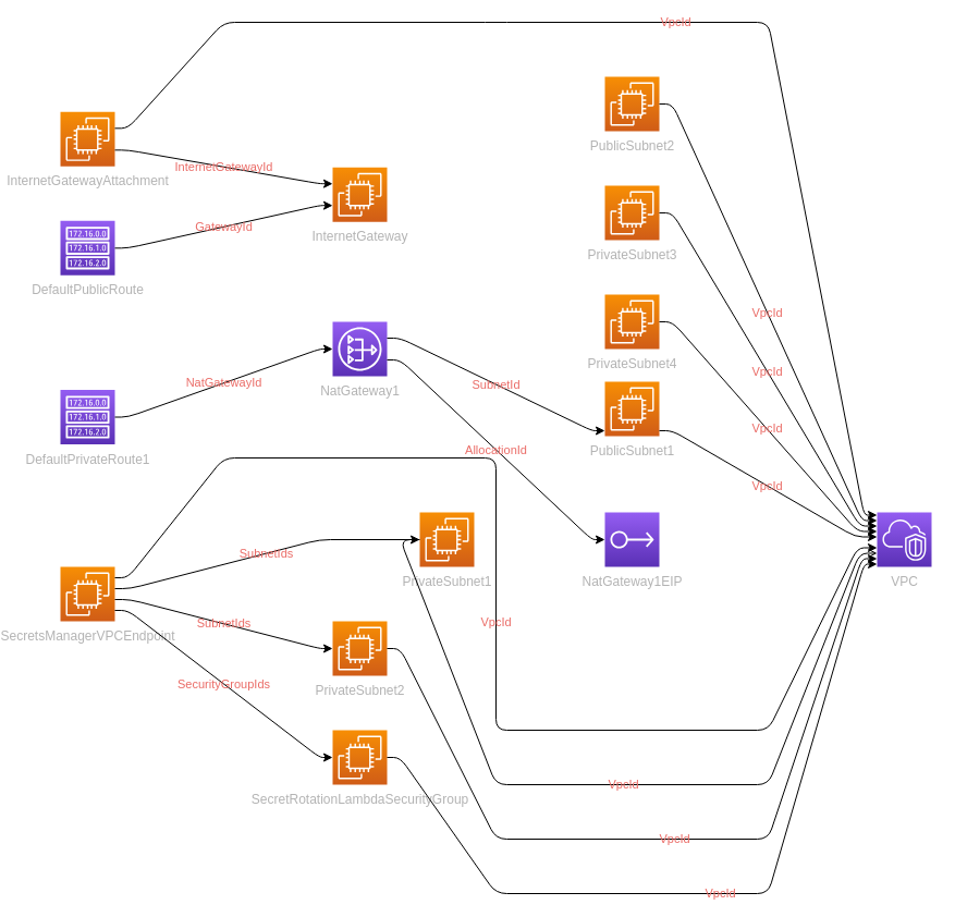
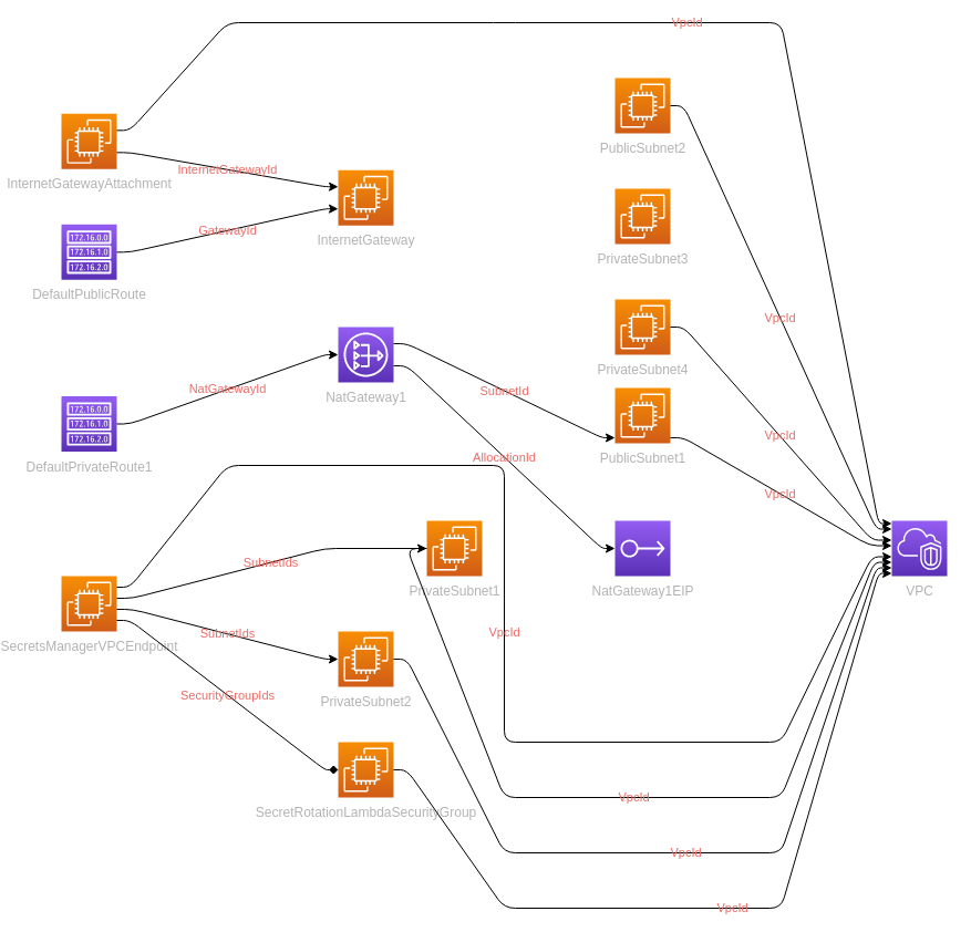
  <mxCell id="0" />
  <mxCell id="1" parent="0" />
  <mxCell id="2" value="VPC" style="outlineConnect=0;fontColor=#B3B3B3;gradientColor=#945DF2;gradientDirection=north;fillColor=#5A30B5;strokeColor=#ffffff;dashed=0;verticalLabelPosition=bottom;verticalAlign=top;align=center;html=1;fontSize=12;fontStyle=0;aspect=fixed;shape=mxgraph.aws4.resourceIcon;resIcon=mxgraph.aws4.vpc;" vertex="1" parent="1"><mxGeometry x="770" y="470" width="50" height="50" as="geometry" /></mxCell>
  <mxCell id="3" value="InternetGateway" style="outlineConnect=0;fontColor=#B3B3B3;gradientColor=#F78E04;gradientDirection=north;fillColor=#D05C17;strokeColor=#ffffff;dashed=0;verticalLabelPosition=bottom;verticalAlign=top;align=center;html=1;fontSize=12;fontStyle=0;aspect=fixed;shape=mxgraph.aws4.resourceIcon;resIcon=mxgraph.aws4.ec2;" vertex="1" parent="1"><mxGeometry x="270" y="153.198" width="50" height="50" as="geometry" /></mxCell>
  <mxCell id="4" value="InternetGatewayAttachment" style="outlineConnect=0;fontColor=#B3B3B3;gradientColor=#F78E04;gradientDirection=north;fillColor=#D05C17;strokeColor=#ffffff;dashed=0;verticalLabelPosition=bottom;verticalAlign=top;align=center;html=1;fontSize=12;fontStyle=0;aspect=fixed;shape=mxgraph.aws4.resourceIcon;resIcon=mxgraph.aws4.ec2;" vertex="1" parent="1"><mxGeometry y="102.332" width="50" height="50" as="geometry" x="20" /></mxCell>
  <mxCell id="5" value="PublicSubnet1" style="outlineConnect=0;fontColor=#B3B3B3;gradientColor=#F78E04;gradientDirection=north;fillColor=#D05C17;strokeColor=#ffffff;dashed=0;verticalLabelPosition=bottom;verticalAlign=top;align=center;html=1;fontSize=12;fontStyle=0;aspect=fixed;shape=mxgraph.aws4.resourceIcon;resIcon=mxgraph.aws4.ec2;" vertex="1" parent="1"><mxGeometry x="520" y="350" width="50" height="50" as="geometry" /></mxCell>
  <mxCell id="6" value="PublicSubnet2" style="outlineConnect=0;fontColor=#B3B3B3;gradientColor=#F78E04;gradientDirection=north;fillColor=#D05C17;strokeColor=#ffffff;dashed=0;verticalLabelPosition=bottom;verticalAlign=top;align=center;html=1;fontSize=12;fontStyle=0;aspect=fixed;shape=mxgraph.aws4.resourceIcon;resIcon=mxgraph.aws4.ec2;" vertex="1" parent="1"><mxGeometry x="520" y="70" width="50" height="50" as="geometry" /></mxCell>
  <mxCell id="7" value="PrivateSubnet1" style="outlineConnect=0;fontColor=#B3B3B3;gradientColor=#F78E04;gradientDirection=north;fillColor=#D05C17;strokeColor=#ffffff;dashed=0;verticalLabelPosition=bottom;verticalAlign=top;align=center;html=1;fontSize=12;fontStyle=0;aspect=fixed;shape=mxgraph.aws4.resourceIcon;resIcon=mxgraph.aws4.ec2;" vertex="1" parent="1"><mxGeometry x="350" y="470" width="50" height="50" as="geometry" /></mxCell>
  <mxCell id="8" value="PrivateSubnet2" style="outlineConnect=0;fontColor=#B3B3B3;gradientColor=#F78E04;gradientDirection=north;fillColor=#D05C17;strokeColor=#ffffff;dashed=0;verticalLabelPosition=bottom;verticalAlign=top;align=center;html=1;fontSize=12;fontStyle=0;aspect=fixed;shape=mxgraph.aws4.resourceIcon;resIcon=mxgraph.aws4.ec2;" vertex="1" parent="1"><mxGeometry x="270" y="570" width="50" height="50" as="geometry" /></mxCell>
  <mxCell id="9" value="PrivateSubnet3" style="outlineConnect=0;fontColor=#B3B3B3;gradientColor=#F78E04;gradientDirection=north;fillColor=#D05C17;strokeColor=#ffffff;dashed=0;verticalLabelPosition=bottom;verticalAlign=top;align=center;html=1;fontSize=12;fontStyle=0;aspect=fixed;shape=mxgraph.aws4.resourceIcon;resIcon=mxgraph.aws4.ec2;" vertex="1" parent="1"><mxGeometry x="520" y="170" width="50" height="50" as="geometry" /></mxCell>
  <mxCell id="10" value="PrivateSubnet4" style="outlineConnect=0;fontColor=#B3B3B3;gradientColor=#F78E04;gradientDirection=north;fillColor=#D05C17;strokeColor=#ffffff;dashed=0;verticalLabelPosition=bottom;verticalAlign=top;align=center;html=1;fontSize=12;fontStyle=0;aspect=fixed;shape=mxgraph.aws4.resourceIcon;resIcon=mxgraph.aws4.ec2;" vertex="1" parent="1"><mxGeometry x="520" y="270" width="50" height="50" as="geometry" /></mxCell>
  <mxCell id="11" value="NatGateway1EIP" style="outlineConnect=0;fontColor=#B3B3B3;gradientColor=#945DF2;gradientDirection=north;fillColor=#5A30B5;strokeColor=#ffffff;dashed=0;verticalLabelPosition=bottom;verticalAlign=top;align=center;html=1;fontSize=12;fontStyle=0;aspect=fixed;shape=mxgraph.aws4.resourceIcon;resIcon=mxgraph.aws4.elastic_ip_address;" vertex="1" parent="1"><mxGeometry x="520" y="470" width="50" height="50" as="geometry" /></mxCell>
  <mxCell id="12" value="NatGateway1" style="outlineConnect=0;fontColor=#B3B3B3;gradientColor=#945DF2;gradientDirection=north;fillColor=#5A30B5;strokeColor=#ffffff;dashed=0;verticalLabelPosition=bottom;verticalAlign=top;align=center;html=1;fontSize=12;fontStyle=0;aspect=fixed;shape=mxgraph.aws4.resourceIcon;resIcon=mxgraph.aws4.nat_gateway;" vertex="1" parent="1"><mxGeometry x="270" y="295" width="50" height="50" as="geometry" /></mxCell>
  <mxCell id="13" value="DefaultPublicRoute" style="outlineConnect=0;fontColor=#B3B3B3;gradientColor=#945DF2;gradientDirection=north;fillColor=#5A30B5;strokeColor=#ffffff;dashed=0;verticalLabelPosition=bottom;verticalAlign=top;align=center;html=1;fontSize=12;fontStyle=0;aspect=fixed;shape=mxgraph.aws4.resourceIcon;resIcon=mxgraph.aws4.route_table;" vertex="1" parent="1"><mxGeometry y="202.332" width="50" height="50" as="geometry" x="20" /></mxCell>
  <mxCell id="14" value="DefaultPrivateRoute1" style="outlineConnect=0;fontColor=#B3B3B3;gradientColor=#945DF2;gradientDirection=north;fillColor=#5A30B5;strokeColor=#ffffff;dashed=0;verticalLabelPosition=bottom;verticalAlign=top;align=center;html=1;fontSize=12;fontStyle=0;aspect=fixed;shape=mxgraph.aws4.resourceIcon;resIcon=mxgraph.aws4.route_table;" vertex="1" parent="1"><mxGeometry y="357.5" width="50" height="50" as="geometry" x="20" /></mxCell>
  <mxCell id="15" value="SecretRotationLambdaSecurityGroup" style="outlineConnect=0;fontColor=#B3B3B3;gradientColor=#F78E04;gradientDirection=north;fillColor=#D05C17;strokeColor=#ffffff;dashed=0;verticalLabelPosition=bottom;verticalAlign=top;align=center;html=1;fontSize=12;fontStyle=0;aspect=fixed;shape=mxgraph.aws4.resourceIcon;resIcon=mxgraph.aws4.ec2;" vertex="1" parent="1"><mxGeometry x="270" y="670" width="50" height="50" as="geometry" /></mxCell>
  <mxCell id="16" value="SecretsManagerVPCEndpoint" style="outlineConnect=0;fontColor=#B3B3B3;gradientColor=#F78E04;gradientDirection=north;fillColor=#D05C17;strokeColor=#ffffff;dashed=0;verticalLabelPosition=bottom;verticalAlign=top;align=center;html=1;fontSize=12;fontStyle=0;aspect=fixed;shape=mxgraph.aws4.resourceIcon;resIcon=mxgraph.aws4.ec2;" vertex="1" parent="1"><mxGeometry y="520" width="50" height="50" as="geometry" x="20" /></mxCell>
  <mxCell id="17" value="InternetGatewayId" style="edgeStyle=orthogonalEdgeStyle;rounded=1;orthogonalLoop=1;jettySize=auto;html=1;labelBackgroundColor=none;fontColor=#EA6B66;noEdgeStyle=1;orthogonal=1;" edge="1" parent="1" source="4" target="3"><mxGeometry relative="1" as="geometry"><Array as="points"><mxPoint x="82" y="137.332" /><mxPoint x="258" y="168.198" /></Array></mxGeometry></mxCell>
  <mxCell id="18" value="VpcId" style="edgeStyle=orthogonalEdgeStyle;rounded=1;orthogonalLoop=1;jettySize=auto;html=1;labelBackgroundColor=none;fontColor=#EA6B66;noEdgeStyle=1;orthogonal=1;" edge="1" parent="1" source="4" target="2"><mxGeometry relative="1" as="geometry"><Array as="points"><mxPoint x="82" y="117.332" /><mxPoint x="170" y="20" /><mxPoint x="420" y="20" /><mxPoint x="420" y="20" /><mxPoint x="670" y="20" /><mxPoint x="758" y="472.5" /></Array></mxGeometry></mxCell>
  <mxCell id="19" value="VpcId" style="edgeStyle=orthogonalEdgeStyle;rounded=1;orthogonalLoop=1;jettySize=auto;html=1;labelBackgroundColor=none;fontColor=#EA6B66;noEdgeStyle=1;orthogonal=1;" edge="1" parent="1" source="5" target="2"><mxGeometry relative="1" as="geometry"><Array as="points"><mxPoint x="582" y="395" /><mxPoint x="750" y="492.5" /></Array></mxGeometry></mxCell>
  <mxCell id="20" value="VpcId" style="edgeStyle=orthogonalEdgeStyle;rounded=1;orthogonalLoop=1;jettySize=auto;html=1;labelBackgroundColor=none;fontColor=#EA6B66;noEdgeStyle=1;orthogonal=1;" edge="1" parent="1" source="6" target="2"><mxGeometry relative="1" as="geometry"><Array as="points"><mxPoint x="582" y="95" /><mxPoint x="756" y="477.5" /></Array></mxGeometry></mxCell>
- <mxCell id="21" value="VpcId" style="edgeStyle=orthogonalEdgeStyle;rounded=1;orthogonalLoop=1;jettySize=auto;html=1;labelBackgroundColor=none;fontColor=#EA6B66;noEdgeStyle=1;orthogonal=1;endArrow=open;" edge="1" parent="1" source="7" target="2"><mxGeometry relative="1" as="geometry"><Array as="points"><mxPoint x="332" y="495" /><mxPoint x="420" y="720" /><mxPoint x="670" y="720" /><mxPoint x="754" y="507.5" /></Array></mxGeometry></mxCell>
+ <mxCell id="21" value="VpcId" style="edgeStyle=orthogonalEdgeStyle;rounded=1;orthogonalLoop=1;jettySize=auto;html=1;labelBackgroundColor=none;fontColor=#EA6B66;noEdgeStyle=1;orthogonal=1;" edge="1" parent="1" source="7" target="2"><mxGeometry relative="1" as="geometry"><Array as="points"><mxPoint x="332" y="495" /><mxPoint x="420" y="720" /><mxPoint x="670" y="720" /><mxPoint x="754" y="507.5" /></Array></mxGeometry></mxCell>
  <mxCell id="22" value="VpcId" style="edgeStyle=orthogonalEdgeStyle;rounded=1;orthogonalLoop=1;jettySize=auto;html=1;labelBackgroundColor=none;fontColor=#EA6B66;noEdgeStyle=1;orthogonal=1;" edge="1" parent="1" source="8" target="2"><mxGeometry relative="1" as="geometry"><Array as="points"><mxPoint x="332" y="595" /><mxPoint x="420" y="770" /><mxPoint x="670" y="770" /><mxPoint x="756" y="512.5" /></Array></mxGeometry></mxCell>
- <mxCell id="23" value="VpcId" style="edgeStyle=orthogonalEdgeStyle;rounded=1;orthogonalLoop=1;jettySize=auto;html=1;labelBackgroundColor=none;fontColor=#EA6B66;noEdgeStyle=1;orthogonal=1;" edge="1" parent="1" source="9" target="2"><mxGeometry relative="1" as="geometry"><Array as="points"><mxPoint x="582" y="195" /><mxPoint x="754" y="482.5" /></Array></mxGeometry></mxCell>
  <mxCell id="24" value="VpcId" style="edgeStyle=orthogonalEdgeStyle;rounded=1;orthogonalLoop=1;jettySize=auto;html=1;labelBackgroundColor=none;fontColor=#EA6B66;noEdgeStyle=1;orthogonal=1;" edge="1" parent="1" source="10" target="2"><mxGeometry relative="1" as="geometry"><Array as="points"><mxPoint x="582" y="295" /><mxPoint x="752" y="487.5" /></Array></mxGeometry></mxCell>
  <mxCell id="25" value="SubnetId" style="edgeStyle=orthogonalEdgeStyle;rounded=1;orthogonalLoop=1;jettySize=auto;html=1;labelBackgroundColor=none;fontColor=#EA6B66;noEdgeStyle=1;orthogonal=1;" edge="1" parent="1" source="12" target="5"><mxGeometry relative="1" as="geometry"><Array as="points"><mxPoint x="332" y="310" /><mxPoint x="508" y="395" /></Array></mxGeometry></mxCell>
  <mxCell id="26" value="AllocationId" style="edgeStyle=orthogonalEdgeStyle;rounded=1;orthogonalLoop=1;jettySize=auto;html=1;labelBackgroundColor=none;fontColor=#EA6B66;noEdgeStyle=1;orthogonal=1;" edge="1" parent="1" source="12" target="11"><mxGeometry relative="1" as="geometry"><Array as="points"><mxPoint x="332" y="330" /><mxPoint x="508" y="495" /></Array></mxGeometry></mxCell>
  <mxCell id="27" value="GatewayId" style="edgeStyle=orthogonalEdgeStyle;rounded=1;orthogonalLoop=1;jettySize=auto;html=1;labelBackgroundColor=none;fontColor=#EA6B66;noEdgeStyle=1;orthogonal=1;" edge="1" parent="1" source="13" target="3"><mxGeometry relative="1" as="geometry"><Array as="points"><mxPoint x="82" y="227.332" /><mxPoint x="258" y="188.198" /></Array></mxGeometry></mxCell>
  <mxCell id="28" value="NatGatewayId" style="edgeStyle=orthogonalEdgeStyle;rounded=1;orthogonalLoop=1;jettySize=auto;html=1;labelBackgroundColor=none;fontColor=#EA6B66;noEdgeStyle=1;orthogonal=1;" edge="1" parent="1" source="14" target="12"><mxGeometry relative="1" as="geometry"><Array as="points"><mxPoint x="82" y="382.5" /><mxPoint x="258" y="320" /></Array></mxGeometry></mxCell>
  <mxCell id="29" value="VpcId" style="edgeStyle=orthogonalEdgeStyle;rounded=1;orthogonalLoop=1;jettySize=auto;html=1;labelBackgroundColor=none;fontColor=#EA6B66;noEdgeStyle=1;orthogonal=1;" edge="1" parent="1" source="15" target="2"><mxGeometry relative="1" as="geometry"><Array as="points"><mxPoint x="332" y="695" /><mxPoint x="420" y="820" /><mxPoint x="670" y="820" /><mxPoint x="758" y="517.5" /></Array></mxGeometry></mxCell>
  <mxCell id="30" value="VpcId" style="edgeStyle=orthogonalEdgeStyle;rounded=1;orthogonalLoop=1;jettySize=auto;html=1;labelBackgroundColor=none;fontColor=#EA6B66;noEdgeStyle=1;orthogonal=1;" edge="1" parent="1" source="16" target="2"><mxGeometry relative="1" as="geometry"><Array as="points"><mxPoint x="82" y="530" /><mxPoint x="170" y="420" /><mxPoint x="420" y="420" /><mxPoint x="420" y="670" /><mxPoint x="670" y="670" /><mxPoint x="752" y="502.5" /></Array></mxGeometry></mxCell>
  <mxCell id="31" value="SubnetIds" style="edgeStyle=orthogonalEdgeStyle;rounded=1;orthogonalLoop=1;jettySize=auto;html=1;labelBackgroundColor=none;fontColor=#EA6B66;noEdgeStyle=1;orthogonal=1;" edge="1" parent="1" source="16" target="7"><mxGeometry relative="1" as="geometry"><Array as="points"><mxPoint x="84" y="540" /><mxPoint x="258" y="495" /></Array></mxGeometry></mxCell>
  <mxCell id="32" value="SubnetIds" style="edgeStyle=orthogonalEdgeStyle;rounded=1;orthogonalLoop=1;jettySize=auto;html=1;labelBackgroundColor=none;fontColor=#EA6B66;noEdgeStyle=1;orthogonal=1;" edge="1" parent="1" source="16" target="8"><mxGeometry relative="1" as="geometry"><Array as="points"><mxPoint x="84" y="550" /><mxPoint x="258" y="595" /></Array></mxGeometry></mxCell>
- <mxCell id="33" value="SecurityGroupIds" style="edgeStyle=orthogonalEdgeStyle;rounded=1;orthogonalLoop=1;jettySize=auto;html=1;labelBackgroundColor=none;fontColor=#EA6B66;noEdgeStyle=1;orthogonal=1;" edge="1" parent="1" source="16" target="15"><mxGeometry relative="1" as="geometry"><Array as="points"><mxPoint x="82" y="560" /><mxPoint x="258" y="695" /></Array></mxGeometry></mxCell>
+ <mxCell id="33" value="SecurityGroupIds" style="edgeStyle=orthogonalEdgeStyle;rounded=1;orthogonalLoop=1;jettySize=auto;html=1;labelBackgroundColor=none;fontColor=#EA6B66;noEdgeStyle=1;orthogonal=1;endArrow=diamond;" edge="1" parent="1" source="16" target="15"><mxGeometry relative="1" as="geometry"><Array as="points"><mxPoint x="82" y="560" /><mxPoint x="258" y="695" /></Array></mxGeometry></mxCell>
